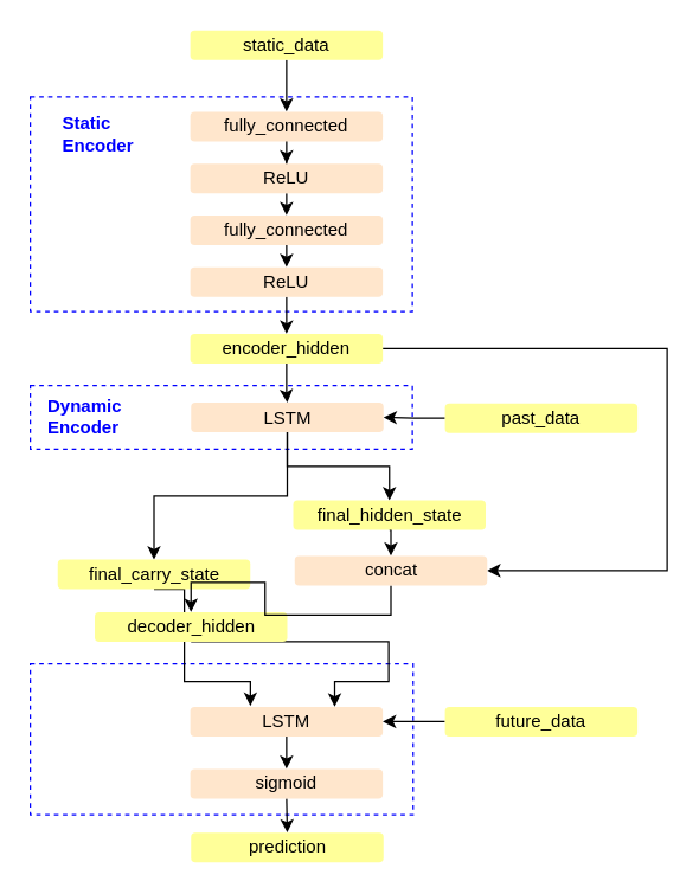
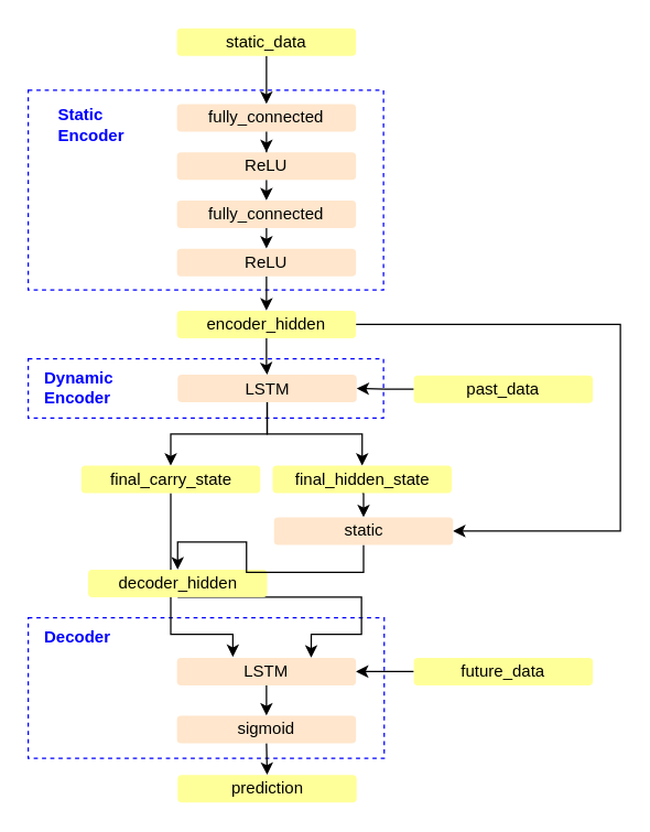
  <mxCell id="0" />
  <mxCell id="1" parent="0" />
  <mxCell id="2" value="" style="rounded=0;whiteSpace=wrap;html=1;dashed=1;fillColor=none;fontStyle=1;fontColor=#0000FF;strokeColor=#0000FF;" vertex="1" parent="1"><mxGeometry x="20" y="448" width="258.5" height="102" as="geometry" /></mxCell>
  <mxCell id="3" value="" style="rounded=0;whiteSpace=wrap;html=1;dashed=1;fillColor=none;fontStyle=1;fontColor=#0000FF;strokeColor=#0000FF;" vertex="1" parent="1"><mxGeometry x="20" y="260" width="258" height="43" as="geometry" /></mxCell>
  <mxCell id="4" value="" style="rounded=0;whiteSpace=wrap;html=1;dashed=1;fillColor=none;fontStyle=1;fontColor=#0000FF;strokeColor=#0000FF;" vertex="1" parent="1"><mxGeometry x="20" y="65" width="258" height="145" as="geometry" /></mxCell>
  <mxCell id="5" style="edgeStyle=orthogonalEdgeStyle;rounded=0;orthogonalLoop=1;jettySize=auto;html=1;exitX=0.5;exitY=1;exitDx=0;exitDy=0;entryX=0.5;entryY=0;entryDx=0;entryDy=0;" edge="1" parent="1" source="6" target="12"><mxGeometry relative="1" as="geometry"><mxPoint x="193" y="60" as="sourcePoint" /></mxGeometry></mxCell>
  <mxCell id="6" value="static_data" style="rounded=1;whiteSpace=wrap;html=1;strokeColor=none;fillColor=#FFFF99;" vertex="1" parent="1"><mxGeometry x="128" y="20" width="130" height="20" as="geometry" /></mxCell>
  <mxCell id="7" style="edgeStyle=orthogonalEdgeStyle;rounded=0;orthogonalLoop=1;jettySize=auto;html=1;entryX=1;entryY=0.5;entryDx=0;entryDy=0;" edge="1" parent="1" source="8" target="24"><mxGeometry relative="1" as="geometry" /></mxCell>
  <mxCell id="8" value="past_data" style="rounded=1;whiteSpace=wrap;html=1;strokeColor=none;fillColor=#FFFF99;" vertex="1" parent="1"><mxGeometry x="300" y="272" width="130" height="20" as="geometry" /></mxCell>
  <mxCell id="9" style="edgeStyle=orthogonalEdgeStyle;rounded=0;orthogonalLoop=1;jettySize=auto;html=1;exitX=0.5;exitY=1;exitDx=0;exitDy=0;entryX=0.5;entryY=0;entryDx=0;entryDy=0;" edge="1" parent="1" source="10" target="34"><mxGeometry relative="1" as="geometry" /></mxCell>
  <mxCell id="10" value="sigmoid" style="rounded=1;whiteSpace=wrap;html=1;fillColor=#ffe6cc;strokeColor=none;" vertex="1" parent="1"><mxGeometry x="128" y="519" width="130" height="20" as="geometry" /></mxCell>
  <mxCell id="11" style="edgeStyle=orthogonalEdgeStyle;rounded=0;orthogonalLoop=1;jettySize=auto;html=1;exitX=0.5;exitY=1;exitDx=0;exitDy=0;" edge="1" parent="1" source="12" target="16"><mxGeometry relative="1" as="geometry" /></mxCell>
  <mxCell id="12" value="fully_connected" style="rounded=1;whiteSpace=wrap;html=1;fillColor=#ffe6cc;strokeColor=none;" vertex="1" parent="1"><mxGeometry x="128" y="75" width="130" height="20" as="geometry" /></mxCell>
  <mxCell id="13" style="edgeStyle=orthogonalEdgeStyle;rounded=0;orthogonalLoop=1;jettySize=auto;html=1;exitX=0.5;exitY=1;exitDx=0;exitDy=0;entryX=0.5;entryY=0;entryDx=0;entryDy=0;" edge="1" parent="1" source="14" target="18"><mxGeometry relative="1" as="geometry" /></mxCell>
  <mxCell id="14" value="fully_connected" style="rounded=1;whiteSpace=wrap;html=1;fillColor=#ffe6cc;strokeColor=none;" vertex="1" parent="1"><mxGeometry x="128" y="145" width="130" height="20" as="geometry" /></mxCell>
  <mxCell id="15" style="edgeStyle=orthogonalEdgeStyle;rounded=0;orthogonalLoop=1;jettySize=auto;html=1;exitX=0.5;exitY=1;exitDx=0;exitDy=0;entryX=0.5;entryY=0;entryDx=0;entryDy=0;" edge="1" parent="1" source="16" target="14"><mxGeometry relative="1" as="geometry" /></mxCell>
  <mxCell id="16" value="ReLU" style="rounded=1;whiteSpace=wrap;html=1;fillColor=#ffe6cc;strokeColor=none;" vertex="1" parent="1"><mxGeometry x="128" y="110" width="130" height="20" as="geometry" /></mxCell>
  <mxCell id="17" style="edgeStyle=orthogonalEdgeStyle;rounded=0;orthogonalLoop=1;jettySize=auto;html=1;exitX=0.5;exitY=1;exitDx=0;exitDy=0;entryX=0.5;entryY=0;entryDx=0;entryDy=0;" edge="1" parent="1" source="18" target="21"><mxGeometry relative="1" as="geometry" /></mxCell>
  <mxCell id="18" value="ReLU" style="rounded=1;whiteSpace=wrap;html=1;fillColor=#ffe6cc;strokeColor=none;" vertex="1" parent="1"><mxGeometry x="128" y="180" width="130" height="20" as="geometry" /></mxCell>
  <mxCell id="19" style="edgeStyle=orthogonalEdgeStyle;rounded=0;orthogonalLoop=1;jettySize=auto;html=1;entryX=0.5;entryY=0;entryDx=0;entryDy=0;" edge="1" parent="1" source="21" target="24"><mxGeometry relative="1" as="geometry" /></mxCell>
  <mxCell id="20" style="edgeStyle=orthogonalEdgeStyle;rounded=0;orthogonalLoop=1;jettySize=auto;html=1;entryX=1;entryY=0.5;entryDx=0;entryDy=0;fontColor=#0000FF;" edge="1" parent="1" source="21" target="40"><mxGeometry relative="1" as="geometry"><Array as="points"><mxPoint x="450" y="235" /><mxPoint x="450" y="385" /></Array></mxGeometry></mxCell>
  <mxCell id="21" value="encoder_hidden" style="rounded=1;whiteSpace=wrap;html=1;strokeColor=none;fillColor=#FFFF99;" vertex="1" parent="1"><mxGeometry x="128" y="225" width="130" height="20" as="geometry" /></mxCell>
  <mxCell id="22" style="edgeStyle=orthogonalEdgeStyle;rounded=0;orthogonalLoop=1;jettySize=auto;html=1;exitX=0.5;exitY=1;exitDx=0;exitDy=0;entryX=0.5;entryY=0;entryDx=0;entryDy=0;" edge="1" parent="1" source="24" target="27"><mxGeometry relative="1" as="geometry" /></mxCell>
  <mxCell id="23" style="edgeStyle=orthogonalEdgeStyle;rounded=0;orthogonalLoop=1;jettySize=auto;html=1;entryX=0.5;entryY=0;entryDx=0;entryDy=0;" edge="1" parent="1" source="24" target="31"><mxGeometry relative="1" as="geometry" /></mxCell>
  <mxCell id="24" value="LSTM" style="rounded=1;whiteSpace=wrap;html=1;fillColor=#ffe6cc;strokeColor=none;" vertex="1" parent="1"><mxGeometry x="128.5" y="271.5" width="130" height="20" as="geometry" /></mxCell>
  <mxCell id="25" style="edgeStyle=orthogonalEdgeStyle;rounded=0;orthogonalLoop=1;jettySize=auto;html=1;entryX=0.75;entryY=0;entryDx=0;entryDy=0;exitX=0.5;exitY=1;exitDx=0;exitDy=0;" edge="1" parent="1" source="38" target="29"><mxGeometry relative="1" as="geometry"><mxPoint x="262.486" y="439.5" as="sourcePoint" /><Array as="points"><mxPoint x="262" y="460" /><mxPoint x="226" y="460" /></Array></mxGeometry></mxCell>
  <mxCell id="26" style="edgeStyle=orthogonalEdgeStyle;rounded=0;orthogonalLoop=1;jettySize=auto;html=1;exitX=0.5;exitY=1;exitDx=0;exitDy=0;entryX=0.5;entryY=0;entryDx=0;entryDy=0;fontColor=#0000FF;" edge="1" parent="1" source="27" target="40"><mxGeometry relative="1" as="geometry" /></mxCell>
  <mxCell id="27" value="final_hidden_state" style="rounded=1;whiteSpace=wrap;html=1;strokeColor=none;fillColor=#FFFF99;" vertex="1" parent="1"><mxGeometry x="197.5" y="337.5" width="130" height="20" as="geometry" /></mxCell>
  <mxCell id="28" style="edgeStyle=orthogonalEdgeStyle;rounded=0;orthogonalLoop=1;jettySize=auto;html=1;" edge="1" parent="1" source="29" target="10"><mxGeometry relative="1" as="geometry" /></mxCell>
  <mxCell id="29" value="LSTM" style="rounded=1;whiteSpace=wrap;html=1;fillColor=#ffe6cc;strokeColor=none;" vertex="1" parent="1"><mxGeometry x="128" y="477" width="130" height="20" as="geometry" /></mxCell>
  <mxCell id="30" style="edgeStyle=orthogonalEdgeStyle;rounded=0;orthogonalLoop=1;jettySize=auto;html=1;entryX=0.312;entryY=-0.029;entryDx=0;entryDy=0;entryPerimeter=0;exitX=0.5;exitY=1;exitDx=0;exitDy=0;" edge="1" parent="1" source="31" target="29"><mxGeometry relative="1" as="geometry"><mxPoint x="123.514" y="439.5" as="sourcePoint" /><Array as="points"><mxPoint x="124" y="460" /><mxPoint x="169" y="460" /></Array></mxGeometry></mxCell>
- <mxCell id="31" value="final_carry_state" style="rounded=1;whiteSpace=wrap;html=1;strokeColor=none;fillColor=#FFFF99;" vertex="1" parent="1"><mxGeometry x="38.5" y="377.5" width="130" height="20" as="geometry" /></mxCell>
+ <mxCell id="31" value="final_carry_state" style="rounded=1;whiteSpace=wrap;html=1;strokeColor=none;fillColor=#FFFF99;" vertex="1" parent="1"><mxGeometry x="58.5" y="337.5" width="130" height="20" as="geometry" /></mxCell>
  <mxCell id="32" style="edgeStyle=orthogonalEdgeStyle;rounded=0;orthogonalLoop=1;jettySize=auto;html=1;entryX=1;entryY=0.5;entryDx=0;entryDy=0;" edge="1" parent="1" source="33" target="29"><mxGeometry relative="1" as="geometry" /></mxCell>
  <mxCell id="33" value="future_data" style="rounded=1;whiteSpace=wrap;html=1;strokeColor=none;fillColor=#FFFF99;" vertex="1" parent="1"><mxGeometry x="300" y="477" width="130" height="20" as="geometry" /></mxCell>
  <mxCell id="34" value="prediction" style="rounded=1;whiteSpace=wrap;html=1;strokeColor=none;fillColor=#FFFF99;" vertex="1" parent="1"><mxGeometry x="128.5" y="562" width="130" height="20" as="geometry" /></mxCell>
  <mxCell id="35" value="Static Encoder" style="text;html=1;strokeColor=none;fillColor=none;align=left;verticalAlign=middle;whiteSpace=wrap;rounded=0;dashed=1;fontStyle=1;fontColor=#0000FF;" vertex="1" parent="1"><mxGeometry x="40" y="75" width="60" height="30" as="geometry" /></mxCell>
  <mxCell id="36" value="Dynamic Encoder" style="text;html=1;strokeColor=none;fillColor=none;align=left;verticalAlign=middle;whiteSpace=wrap;rounded=0;dashed=1;fontStyle=1;fontColor=#0000FF;" vertex="1" parent="1"><mxGeometry x="30" y="266" width="60" height="30" as="geometry" /></mxCell>
+ <mxCell id="37" value="Decoder" style="text;html=1;strokeColor=none;fillColor=none;align=left;verticalAlign=middle;whiteSpace=wrap;rounded=0;dashed=1;fontStyle=1;fontColor=#0000FF;" vertex="1" parent="1"><mxGeometry x="30" y="452" width="60" height="20" as="geometry" /></mxCell>
  <mxCell id="38" value="decoder_hidden" style="rounded=1;whiteSpace=wrap;html=1;strokeColor=none;fillColor=#FFFF99;" vertex="1" parent="1"><mxGeometry x="63.5" y="413" width="130" height="20" as="geometry" /></mxCell>
  <mxCell id="39" style="edgeStyle=orthogonalEdgeStyle;rounded=0;orthogonalLoop=1;jettySize=auto;html=1;exitX=0.5;exitY=1;exitDx=0;exitDy=0;entryX=0.5;entryY=0;entryDx=0;entryDy=0;fontColor=#0000FF;" edge="1" parent="1" source="40" target="38"><mxGeometry relative="1" as="geometry" /></mxCell>
- <mxCell id="40" value="concat" style="rounded=1;whiteSpace=wrap;html=1;fillColor=#ffe6cc;strokeColor=none;" vertex="1" parent="1"><mxGeometry x="198.5" y="375" width="130" height="20" as="geometry" /></mxCell>
+ <mxCell id="40" value="static" style="rounded=1;whiteSpace=wrap;html=1;fillColor=#ffe6cc;strokeColor=none;" vertex="1" parent="1"><mxGeometry x="198.5" y="375" width="130" height="20" as="geometry" /></mxCell>
